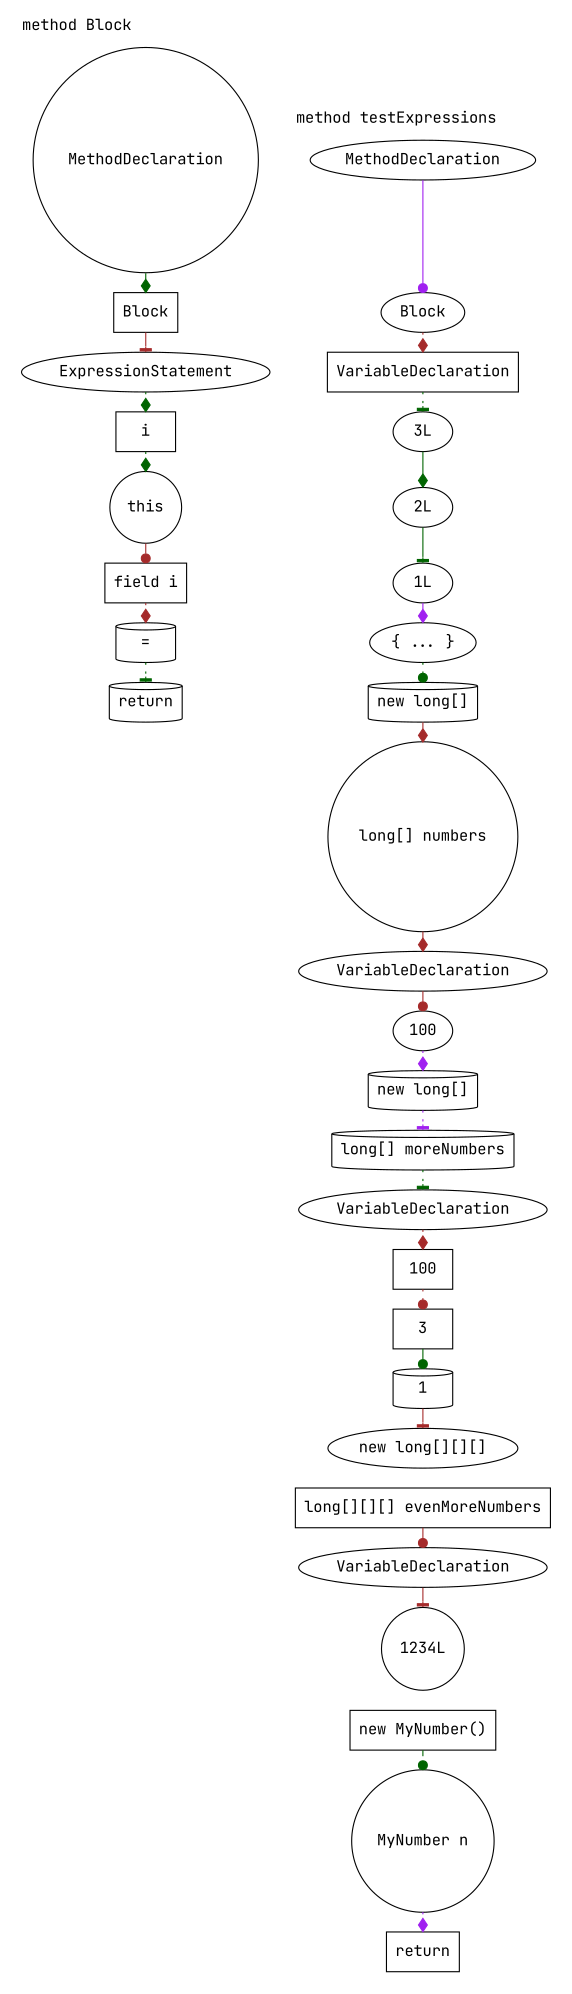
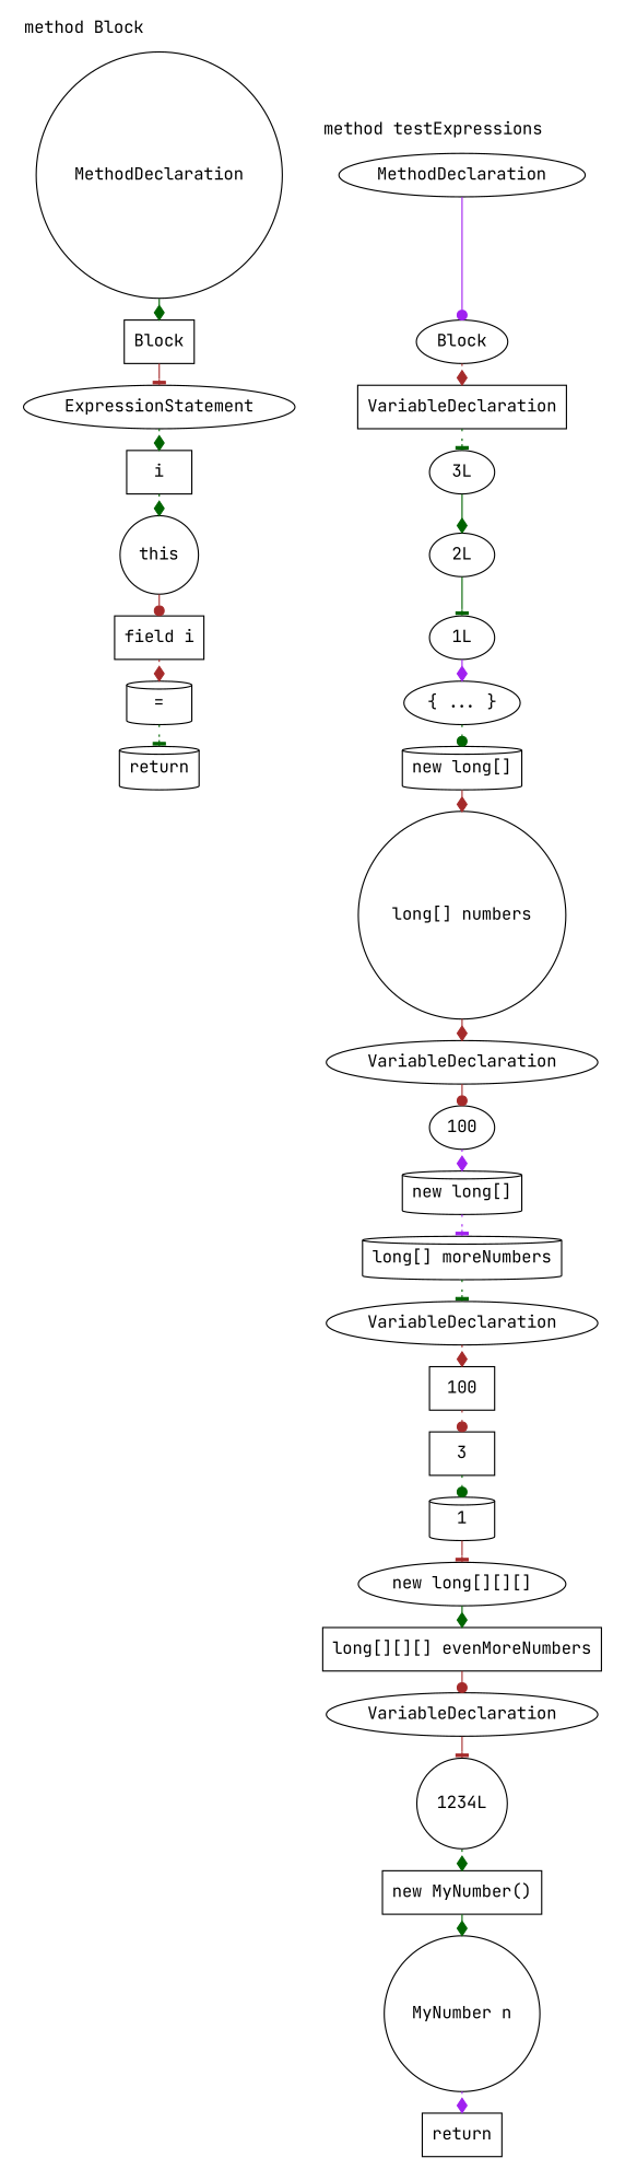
  digraph {
    compound=true
    fontname="JetBrains Mono"
    node [fillcolor=white fontname="JetBrains Mono" shape=ellipse style=filled]
    edge [arrowhead=diamond color=darkgreen fontname="JetBrains Mono" style=solid]
    n1 [label=MethodDeclaration shape=circle]
    n2 [label=Block shape=box]
    n3 [label=ExpressionStatement]
    n4 [label="=" shape=cylinder]
    n5 [label="field i" shape=box]
    n6 [label=this shape=circle]
    n7 [label=i shape=box]
    n8 [label=return shape=cylinder]
    n9 [label=MethodDeclaration]
    n10 [label=Block]
    n11 [label=VariableDeclaration shape=box]
    n12 [label="long[] numbers" shape=circle]
    n13 [label="new long[]" shape=cylinder]
    n14 [label="{ ... }"]
    n15 [label="3L"]
    n16 [label="2L"]
    n17 [label="1L"]
    n18 [label=VariableDeclaration]
    n19 [label="long[] moreNumbers" shape=cylinder]
    n20 [label="new long[]" shape=cylinder]
    n21 [label=100]
    n22 [label=VariableDeclaration]
    n23 [label="long[][][] evenMoreNumbers" shape=box]
    n24 [label="new long[][][]"]
    n25 [label=100 shape=box]
    n26 [label=3 shape=box]
    n27 [label=1 shape=cylinder]
    n28 [label=VariableDeclaration]
    n29 [label="MyNumber n" shape=circle]
    n30 [label="new MyNumber()" shape=box]
    n31 [label="1234L" shape=circle]
    n32 [label=return shape=box]
    subgraph cluster_1 {
      label="method Block"
      labeljust=l
      pencolor=transparent
      ranksep=0.5
      n1
      n2
      n3
      n4
      n5
      n6
      n7
      n8
    }
    subgraph cluster_2 {
      label="method testExpressions"
      labeljust=l
      pencolor=transparent
      ranksep=0.5
      n9
      n10
      n11
      n12
      n13
      n14
      n15
      n16
      n17
      n18
      n19
      n20
      n21
      n22
      n23
      n24
      n25
      n26
      n27
      n28
      n29
      n30
      n31
      n32
    }
    n1 -> n2
    n2 -> n3 [arrowhead=tee color=brown]
    n3 -> n7 [style=dotted]
    n4 -> n8 [arrowhead=tee style=dotted]
    n5 -> n4 [color=brown style=dotted]
    n6 -> n5 [arrowhead=dot color=brown]
    n7 -> n6 [style=dotted]
    n9 -> n10 [arrowhead=dot color=purple]
    n10 -> n11 [color=brown style=dotted]
    n11 -> n15 [arrowhead=tee style=dotted]
    n12 -> n18 [color=brown]
    n13 -> n12 [color=brown]
    n14 -> n13 [arrowhead=dot style=dotted]
    n15 -> n16
    n16 -> n17 [arrowhead=tee]
    n17 -> n14 [color=purple]
    n18 -> n21 [arrowhead=dot color=brown]
    n19 -> n22 [arrowhead=tee style=dotted]
    n20 -> n19 [arrowhead=tee color=purple style=dotted]
    n21 -> n20 [color=purple style=dotted]
    n22 -> n25 [color=brown style=dotted]
    n23 -> n28 [arrowhead=dot color=brown]
+   n24 -> n23
    n25 -> n26 [arrowhead=dot color=brown style=dotted]
-   n26 -> n27 [arrowhead=dot]
+   n26 -> n27 [arrowhead=dot style=dotted]
    n27 -> n24 [arrowhead=tee color=brown]
    n28 -> n31 [arrowhead=tee color=brown]
    n29 -> n32 [color=purple style=dotted]
-   n30 -> n29 [arrowhead=dot]
+   n30 -> n29
+   n31 -> n30 [style=dotted]
  }
